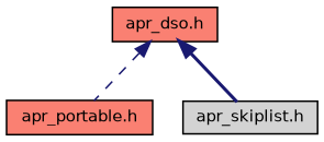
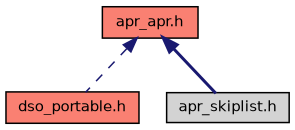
  digraph {
    node [color=black fillcolor=salmon fontname=Helvetica fontsize=10 shape=record style=filled]
    edge [color=midnightblue dir=back fontname=Helvetica fontsize=10 labelfontname=Helvetica labelfontsize=10]
-   n1 [fontcolor=black height=0.2 label="apr_dso.h" width=0.4]
-   n2 [height=0.2 label="apr_portable.h" width=0.4]
+   n1 [fontcolor=black height=0.2 label="apr_apr.h" width=0.4]
+   n2 [height=0.2 label="dso_portable.h" width=0.4]
    n3 [fillcolor=lightgrey height=0.2 label="apr_skiplist.h" width=0.4]
    n1 -> n2 [style=dashed]
    n1 -> n3 [style=bold]
  }
